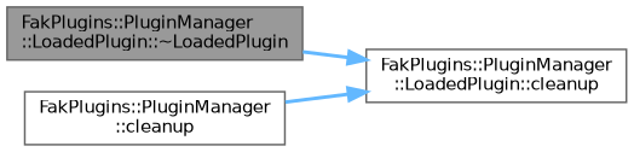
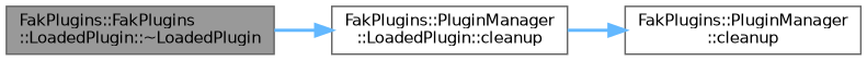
  digraph {
    rankdir=LR
    node [color=grey40 fillcolor=white fontname=Helvetica fontsize=10 shape=box style=filled]
    edge [arrowhead=normal color=steelblue1 fontname=Helvetica fontsize=10 labelfontname=Helvetica labelfontsize=10 style=bold]
-   n1 [color=gray40 fillcolor=grey60 fontcolor=black height=0.2 label="FakPlugins::PluginManager\l::LoadedPlugin::~LoadedPlugin" width=0.4]
+   n1 [color=gray40 fillcolor=grey60 fontcolor=black height=0.2 label="FakPlugins::FakPlugins\l::LoadedPlugin::~LoadedPlugin" width=0.4]
    n2 [height=0.2 label="FakPlugins::PluginManager\l::LoadedPlugin::cleanup" width=0.4]
    n3 [height=0.2 label="FakPlugins::PluginManager\l::cleanup" width=0.4]
    n1 -> n2
-   n3 -> n2
+   n2 -> n3
  }
